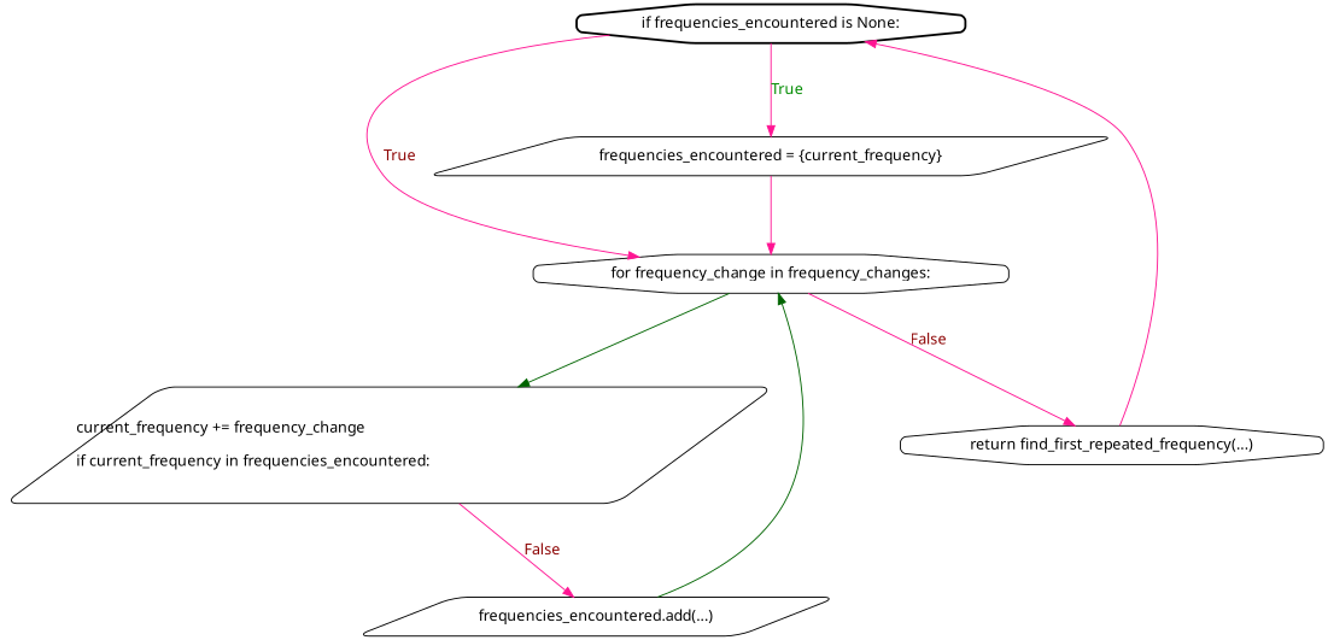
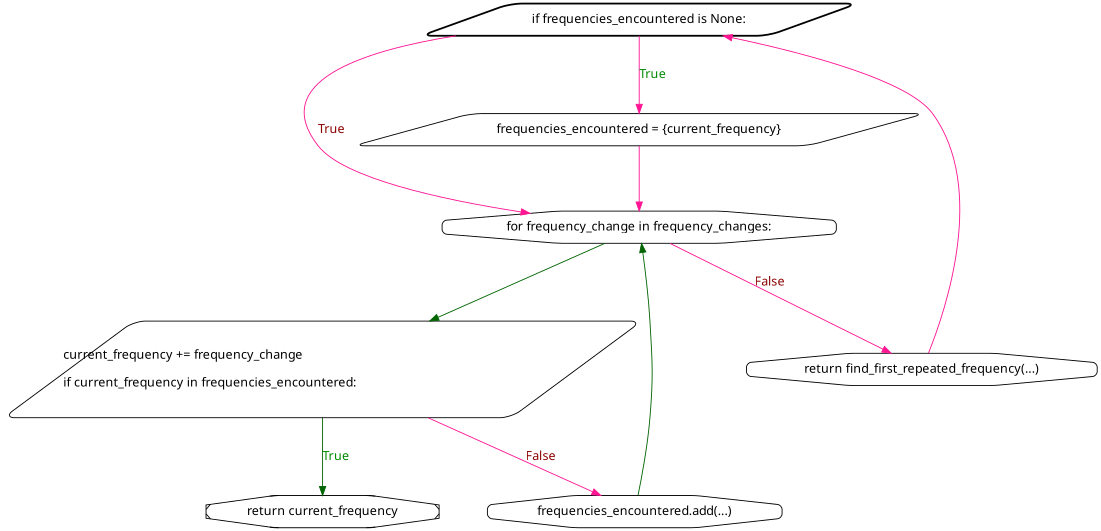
  strict digraph {
    ranksep=1.0
    node [fontname="FiraCode Nerd Font" shape=octagon style=rounded]
    edge [color=deeppink fontname="FiraCode Nerd Font"]
-   n1 [label="if frequencies_encountered is None:" style="rounded, bold"]
+   n1 [label="if frequencies_encountered is None:" shape=parallelogram style="rounded, bold"]
    n2 [label="for frequency_change in frequency_changes:"]
    n3 [label="frequencies_encountered = {current_frequency}" shape=parallelogram]
    n4 [label="return find_first_repeated_frequency(...)"]
    n5 [label="current_frequency += frequency_change\l\lif current_frequency in frequencies_encountered:\l" shape=parallelogram]
-   n6 [label="frequencies_encountered.add(...)" shape=parallelogram]
+   n6 [label="frequencies_encountered.add(...)"]
+   n7 [label="return current_frequency" style=diagonals]
    n1 -> n2 [fontcolor=red4 label=True]
    n1 -> n3 [fontcolor=green4 label=True]
    n2 -> n4 [fontcolor=red4 label=False]
    n2 -> n5 [color=darkgreen fontcolor=green4]
    n3 -> n2
    n4 -> n1
    n5 -> n6 [fontcolor=red4 label=False]
+   n5 -> n7 [color=darkgreen fontcolor=green4 label=True]
    n6 -> n2 [color=darkgreen]
  }
